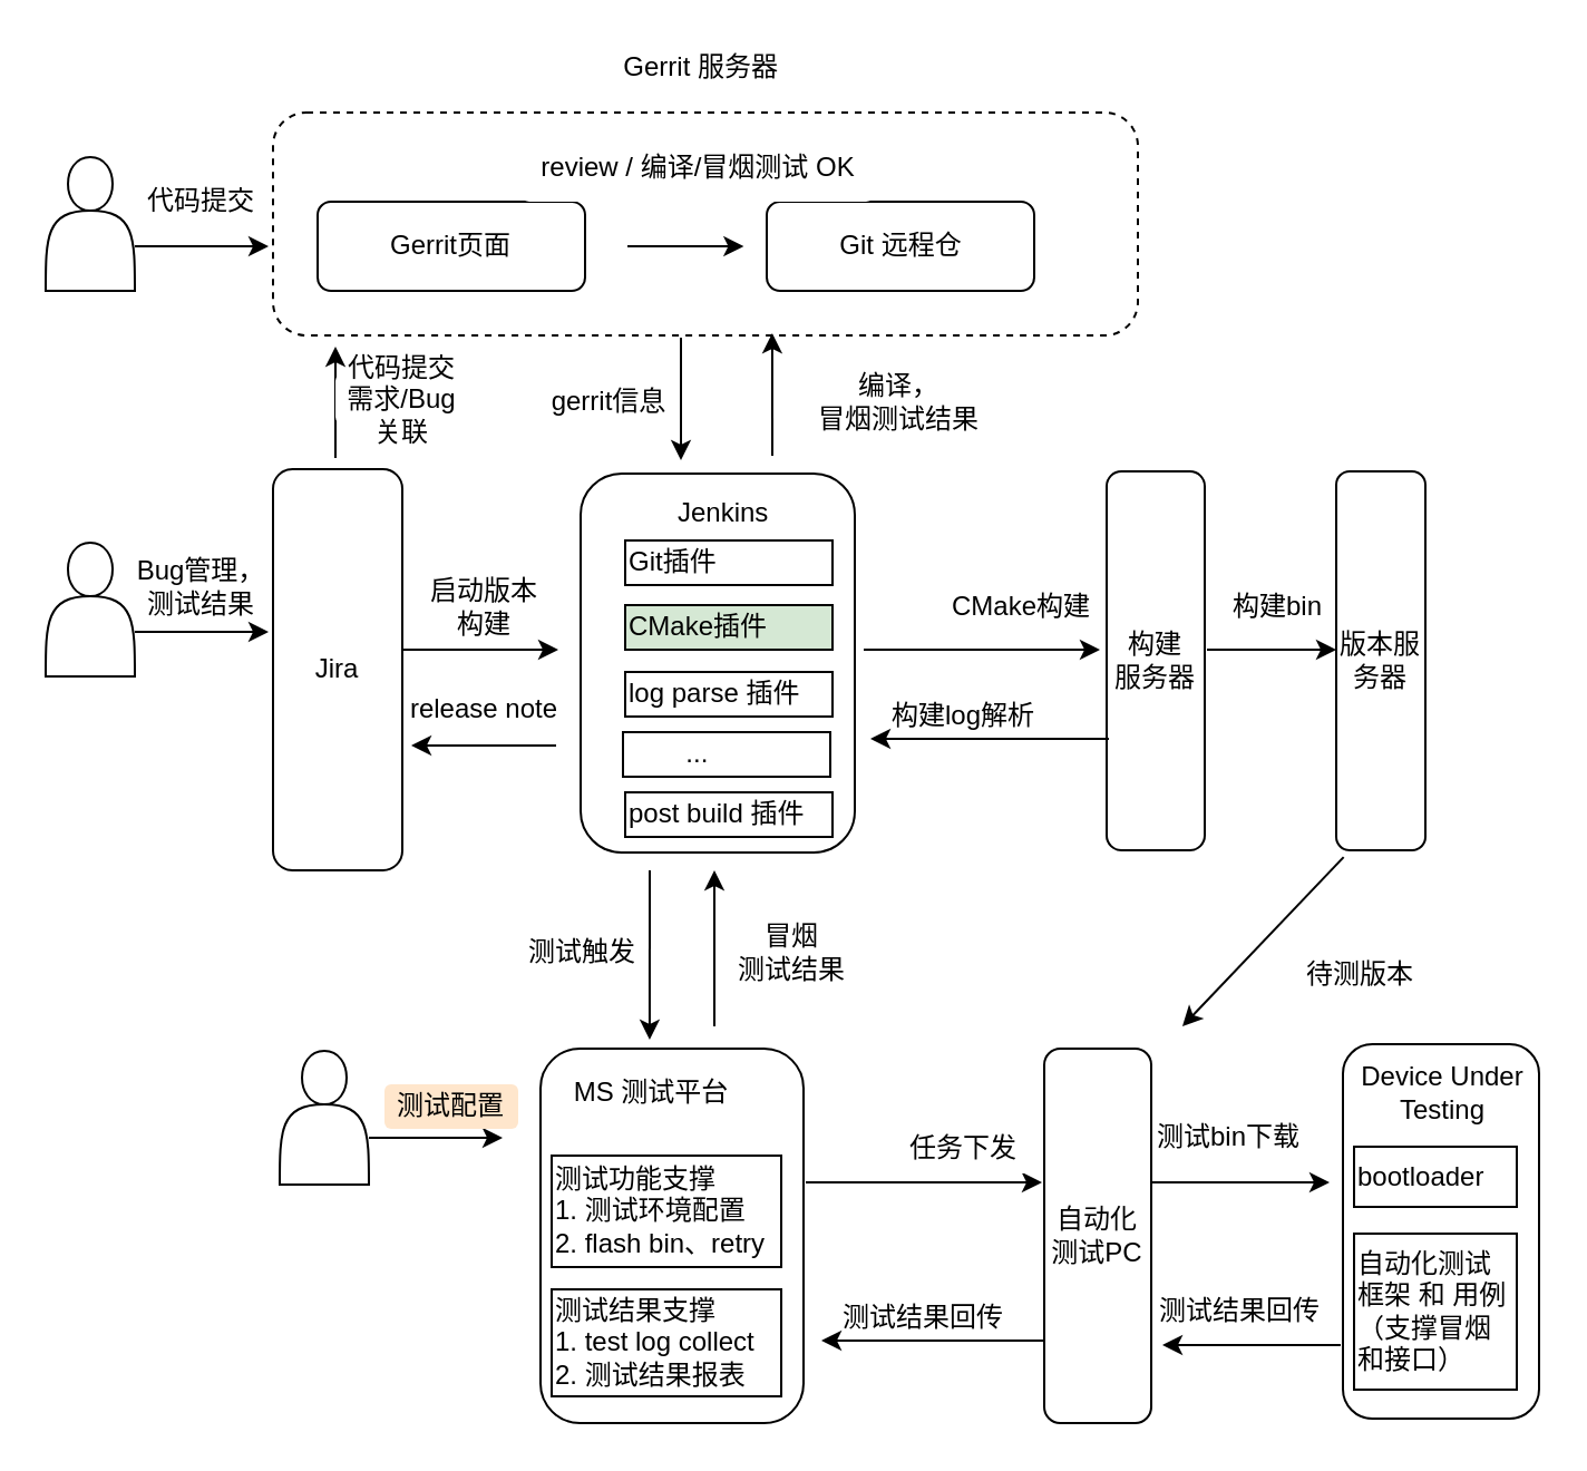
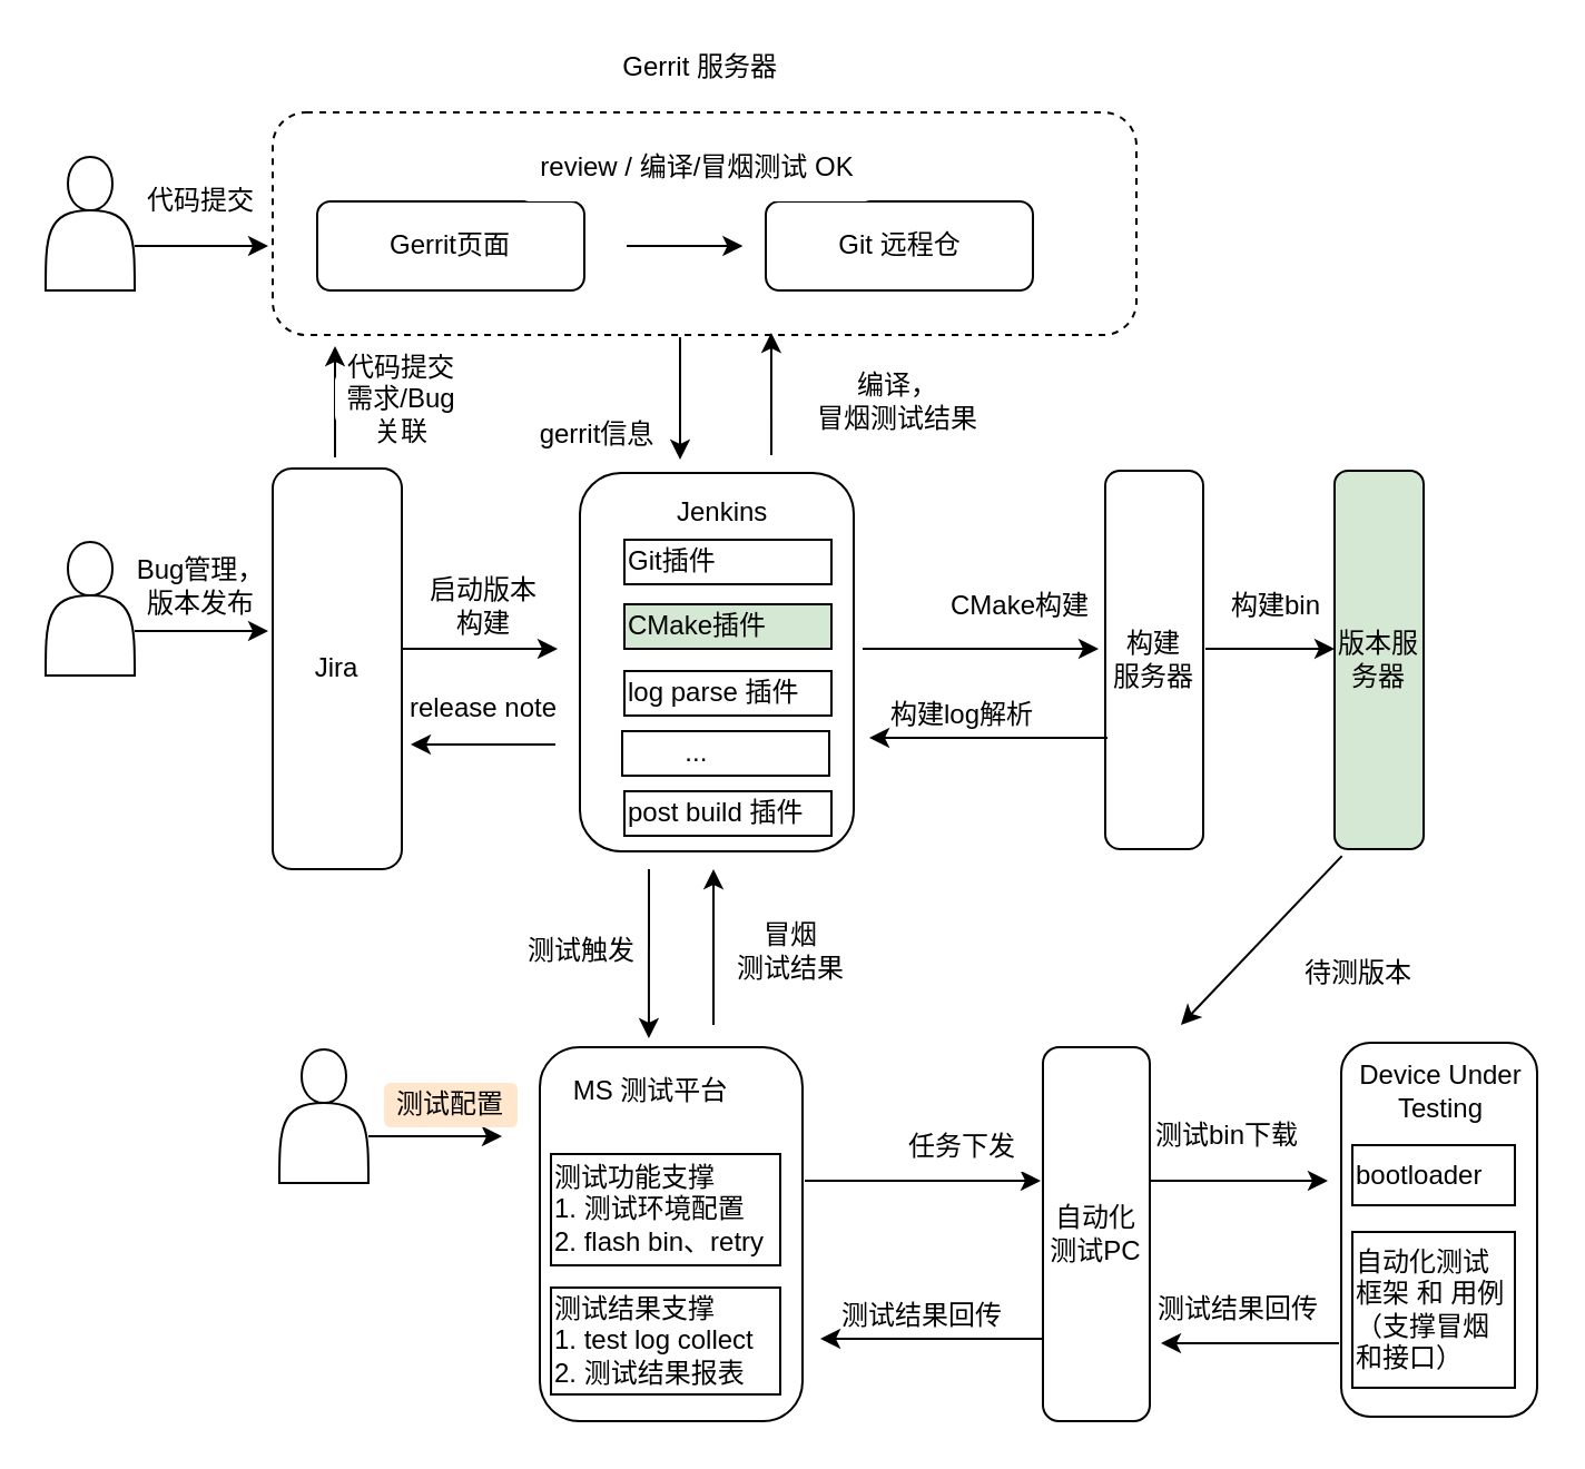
  <mxCell id="0" />
  <mxCell id="1" parent="0" />
  <mxCell id="2" value="" style="shape=actor;whiteSpace=wrap;html=1;" parent="1" vertex="1"><mxGeometry x="125" y="471" width="40" height="60" as="geometry" /></mxCell>
  <mxCell id="3" value="" style="rounded=1;whiteSpace=wrap;html=1;" parent="1" vertex="1"><mxGeometry x="260" y="212" width="123" height="170" as="geometry" /></mxCell>
  <mxCell id="4" value="Jenkins&amp;nbsp;" style="rounded=1;whiteSpace=wrap;html=1;strokeColor=none;" parent="1" vertex="1"><mxGeometry x="286" y="220" width="80" height="20" as="geometry" /></mxCell>
  <mxCell id="5" value="Git插件" style="rounded=0;whiteSpace=wrap;html=1;align=left;" parent="1" vertex="1"><mxGeometry x="280" y="242" width="93" height="20" as="geometry" /></mxCell>
  <mxCell id="6" value="CMake插件" style="rounded=0;whiteSpace=wrap;html=1;align=left;fillColor=#d5e8d4;" parent="1" vertex="1"><mxGeometry x="280" y="271" width="93" height="20" as="geometry" /></mxCell>
  <mxCell id="7" value="log parse 插件" style="rounded=0;whiteSpace=wrap;html=1;align=left;" parent="1" vertex="1"><mxGeometry x="280" y="301" width="93" height="20" as="geometry" /></mxCell>
  <mxCell id="8" value="post build 插件" style="rounded=0;whiteSpace=wrap;html=1;align=left;" parent="1" vertex="1"><mxGeometry x="280" y="355" width="93" height="20" as="geometry" /></mxCell>
  <mxCell id="9" value="" style="rounded=1;whiteSpace=wrap;html=1;" parent="1" vertex="1"><mxGeometry x="242" y="470" width="118" height="168" as="geometry" /></mxCell>
  <mxCell id="10" value="MS 测试平台" style="rounded=1;whiteSpace=wrap;html=1;strokeColor=none;" parent="1" vertex="1"><mxGeometry x="252" y="480" width="80" height="20" as="geometry" /></mxCell>
  <mxCell id="11" value="&lt;div&gt;测试功能支撑&lt;/div&gt;&lt;div&gt;1. 测试环境配置&lt;/div&gt;&lt;div&gt;2. flash bin、retry&lt;/div&gt;" style="rounded=0;whiteSpace=wrap;html=1;align=left;" parent="1" vertex="1"><mxGeometry x="247" y="518" width="103" height="50" as="geometry" /></mxCell>
  <mxCell id="12" value="&lt;div&gt;测试结果支撑&lt;/div&gt;&lt;div&gt;1. test log collect&lt;/div&gt;&lt;div&gt;2. 测试结果报表&lt;/div&gt;" style="rounded=0;whiteSpace=wrap;html=1;align=left;" parent="1" vertex="1"><mxGeometry x="247" y="578" width="103" height="48" as="geometry" /></mxCell>
  <mxCell id="13" value="" style="shape=actor;whiteSpace=wrap;html=1;" parent="1" vertex="1"><mxGeometry x="20" y="70" width="40" height="60" as="geometry" /></mxCell>
  <mxCell id="14" value="" style="rounded=1;whiteSpace=wrap;html=1;" parent="1" vertex="1"><mxGeometry x="602" y="468" width="88" height="168" as="geometry" /></mxCell>
  <mxCell id="15" value="Device Under Testing" style="rounded=1;whiteSpace=wrap;html=1;strokeColor=none;" parent="1" vertex="1"><mxGeometry x="603.5" y="480" width="86" height="20" as="geometry" /></mxCell>
  <mxCell id="16" value="&lt;div&gt;bootloader&lt;/div&gt;" style="rounded=0;whiteSpace=wrap;html=1;align=left;" parent="1" vertex="1"><mxGeometry x="607" y="514" width="73" height="27" as="geometry" /></mxCell>
  <mxCell id="17" value="自动化测试框架 和 用例&lt;br&gt;（支撑冒烟和接口）" style="rounded=0;whiteSpace=wrap;html=1;align=left;" parent="1" vertex="1"><mxGeometry x="607" y="553" width="73" height="70" as="geometry" /></mxCell>
  <mxCell id="18" value="" style="endArrow=classic;html=1;strokeWidth=1;" parent="1" edge="1"><mxGeometry width="50" height="50" relative="1" as="geometry"><mxPoint x="60" y="110" as="sourcePoint" /><mxPoint x="120" y="110" as="targetPoint" /></mxGeometry></mxCell>
  <mxCell id="19" value="代码提交" style="rounded=1;whiteSpace=wrap;html=1;strokeColor=none;" parent="1" vertex="1"><mxGeometry x="60" y="80" width="60" height="20" as="geometry" /></mxCell>
  <mxCell id="20" value="" style="endArrow=classic;html=1;strokeWidth=1;" parent="1" edge="1"><mxGeometry width="50" height="50" relative="1" as="geometry"><mxPoint x="165" y="510" as="sourcePoint" /><mxPoint x="225" y="510" as="targetPoint" /></mxGeometry></mxCell>
  <mxCell id="21" value="" style="endArrow=classic;html=1;strokeWidth=1;" parent="1" edge="1"><mxGeometry width="50" height="50" relative="1" as="geometry"><mxPoint x="514" y="530" as="sourcePoint" /><mxPoint x="596" y="530" as="targetPoint" /></mxGeometry></mxCell>
  <mxCell id="22" value="测试bin下载" style="rounded=1;whiteSpace=wrap;html=1;strokeColor=none;" parent="1" vertex="1"><mxGeometry x="516" y="500" width="70" height="20" as="geometry" /></mxCell>
  <mxCell id="23" value="" style="endArrow=classic;html=1;strokeWidth=1;" parent="1" edge="1"><mxGeometry width="50" height="50" relative="1" as="geometry"><mxPoint x="601" y="603" as="sourcePoint" /><mxPoint x="521" y="603" as="targetPoint" /></mxGeometry></mxCell>
  <mxCell id="24" value="测试结果回传" style="rounded=1;whiteSpace=wrap;html=1;strokeColor=none;" parent="1" vertex="1"><mxGeometry x="516" y="578" width="80" height="20" as="geometry" /></mxCell>
  <mxCell id="25" value="测试配置" style="rounded=1;whiteSpace=wrap;html=1;strokeColor=none;fillColor=#ffe6cc;" parent="1" vertex="1"><mxGeometry x="172" y="486" width="60" height="20" as="geometry" /></mxCell>
  <mxCell id="26" value="" style="endArrow=classic;html=1;strokeWidth=1;" parent="1" edge="1"><mxGeometry width="50" height="50" relative="1" as="geometry"><mxPoint x="387" y="291" as="sourcePoint" /><mxPoint x="493" y="291" as="targetPoint" /></mxGeometry></mxCell>
  <mxCell id="27" value="CMake构建" style="rounded=1;whiteSpace=wrap;html=1;strokeColor=none;" parent="1" vertex="1"><mxGeometry x="423" y="260" width="70" height="23" as="geometry" /></mxCell>
  <mxCell id="28" value="构建log解析" style="rounded=1;whiteSpace=wrap;html=1;strokeColor=none;" parent="1" vertex="1"><mxGeometry x="397" y="311" width="70" height="20" as="geometry" /></mxCell>
  <mxCell id="29" value="构建&lt;br&gt;服务器" style="rounded=1;whiteSpace=wrap;html=1;" parent="1" vertex="1"><mxGeometry x="496" y="211" width="44" height="170" as="geometry" /></mxCell>
  <mxCell id="30" value="" style="endArrow=classic;html=1;" parent="1" edge="1"><mxGeometry width="50" height="50" relative="1" as="geometry"><mxPoint x="497" y="331" as="sourcePoint" /><mxPoint x="390" y="331" as="targetPoint" /></mxGeometry></mxCell>
  <mxCell id="31" value="" style="rounded=1;whiteSpace=wrap;html=1;dashed=1;align=left;" parent="1" vertex="1"><mxGeometry x="122" y="50" width="388" height="100" as="geometry" /></mxCell>
  <mxCell id="32" value="Gerrit 服务器&amp;nbsp;" style="rounded=1;whiteSpace=wrap;html=1;strokeColor=none;" parent="1" vertex="1"><mxGeometry x="259" y="20" width="114" height="20" as="geometry" /></mxCell>
  <mxCell id="33" value="Gerrit页面" style="rounded=1;whiteSpace=wrap;html=1;" parent="1" vertex="1"><mxGeometry x="142" y="90" width="120" height="40" as="geometry" /></mxCell>
  <mxCell id="34" value="" style="endArrow=classic;html=1;entryX=0.485;entryY=0.6;entryDx=0;entryDy=0;entryPerimeter=0;" parent="1" edge="1"><mxGeometry width="50" height="50" relative="1" as="geometry"><mxPoint x="281" y="110" as="sourcePoint" /><mxPoint x="333.18" y="110" as="targetPoint" /></mxGeometry></mxCell>
  <mxCell id="35" value="Git 远程仓" style="rounded=1;whiteSpace=wrap;html=1;" parent="1" vertex="1"><mxGeometry x="343.5" y="90" width="120" height="40" as="geometry" /></mxCell>
  <mxCell id="36" value="" style="endArrow=classic;html=1;" parent="1" edge="1"><mxGeometry width="50" height="50" relative="1" as="geometry"><mxPoint x="305" y="151" as="sourcePoint" /><mxPoint x="305" y="206" as="targetPoint" /></mxGeometry></mxCell>
  <mxCell id="37" value="" style="endArrow=classic;html=1;entryX=0.304;entryY=1;entryDx=0;entryDy=0;entryPerimeter=0;" parent="1" edge="1"><mxGeometry width="50" height="50" relative="1" as="geometry"><mxPoint x="346" y="204" as="sourcePoint" /><mxPoint x="345.952" y="149" as="targetPoint" /></mxGeometry></mxCell>
  <mxCell id="38" value="review / 编译/冒烟测试 OK&lt;br&gt;" style="rounded=1;whiteSpace=wrap;html=1;strokeColor=none;" parent="1" vertex="1"><mxGeometry x="232.5" y="60" width="160" height="30" as="geometry" /></mxCell>
- <mxCell id="39" value="gerrit信息" style="rounded=1;whiteSpace=wrap;html=1;strokeColor=none;" parent="1" vertex="1"><mxGeometry x="243" y="170" width="60" height="20" as="geometry" /></mxCell>
+ <mxCell id="39" value="gerrit信息" style="rounded=1;whiteSpace=wrap;html=1;strokeColor=none;" parent="1" vertex="1"><mxGeometry x="238" y="185" width="60" height="20" as="geometry" /></mxCell>
  <mxCell id="40" value="编译，&lt;br&gt;冒烟测试结果" style="rounded=1;whiteSpace=wrap;html=1;strokeColor=none;" parent="1" vertex="1"><mxGeometry x="353" y="170" width="100" height="20" as="geometry" /></mxCell>
- <mxCell id="41" value="版本服务器" style="rounded=1;whiteSpace=wrap;html=1;" parent="1" vertex="1"><mxGeometry x="599" y="211" width="40" height="170" as="geometry" /></mxCell>
+ <mxCell id="41" value="版本服务器" style="rounded=1;whiteSpace=wrap;html=1;fillColor=#d5e8d4;" parent="1" vertex="1"><mxGeometry x="599" y="211" width="40" height="170" as="geometry" /></mxCell>
  <mxCell id="42" value="" style="endArrow=classic;html=1;strokeWidth=1;" parent="1" edge="1"><mxGeometry width="50" height="50" relative="1" as="geometry"><mxPoint x="541" y="291" as="sourcePoint" /><mxPoint x="599" y="291" as="targetPoint" /><Array as="points"><mxPoint x="549" y="291" /></Array></mxGeometry></mxCell>
  <mxCell id="43" value="构建bin" style="rounded=1;whiteSpace=wrap;html=1;strokeColor=none;" parent="1" vertex="1"><mxGeometry x="548" y="260" width="50" height="23" as="geometry" /></mxCell>
  <mxCell id="44" value="自动化测试PC" style="rounded=1;whiteSpace=wrap;html=1;" parent="1" vertex="1"><mxGeometry x="468" y="470" width="48" height="168" as="geometry" /></mxCell>
  <mxCell id="45" value="" style="endArrow=classic;html=1;strokeWidth=1;" parent="1" edge="1"><mxGeometry width="50" height="50" relative="1" as="geometry"><mxPoint x="361" y="530" as="sourcePoint" /><mxPoint x="467" y="530" as="targetPoint" /></mxGeometry></mxCell>
  <mxCell id="46" value="任务下发" style="rounded=1;whiteSpace=wrap;html=1;strokeColor=none;" parent="1" vertex="1"><mxGeometry x="397" y="503" width="70" height="23" as="geometry" /></mxCell>
  <mxCell id="47" value="测试结果回传" style="rounded=1;whiteSpace=wrap;html=1;strokeColor=none;" parent="1" vertex="1"><mxGeometry x="368" y="581" width="92" height="20" as="geometry" /></mxCell>
  <mxCell id="48" value="" style="endArrow=classic;html=1;entryX=0;entryY=1;entryDx=0;entryDy=0;" parent="1" target="47" edge="1"><mxGeometry width="50" height="50" relative="1" as="geometry"><mxPoint x="468" y="601" as="sourcePoint" /><mxPoint x="418" y="601" as="targetPoint" /></mxGeometry></mxCell>
  <mxCell id="49" value="测试触发" style="rounded=1;whiteSpace=wrap;html=1;strokeColor=none;" parent="1" vertex="1"><mxGeometry x="231" y="417" width="60" height="20" as="geometry" /></mxCell>
  <mxCell id="50" value="" style="endArrow=classic;html=1;entryX=0.415;entryY=-0.024;entryDx=0;entryDy=0;entryPerimeter=0;" parent="1" target="9" edge="1"><mxGeometry width="50" height="50" relative="1" as="geometry"><mxPoint x="291" y="390" as="sourcePoint" /><mxPoint x="291" y="445" as="targetPoint" /></mxGeometry></mxCell>
  <mxCell id="51" value="" style="endArrow=classic;html=1;entryX=0.304;entryY=1;entryDx=0;entryDy=0;entryPerimeter=0;" parent="1" edge="1"><mxGeometry width="50" height="50" relative="1" as="geometry"><mxPoint x="320" y="460" as="sourcePoint" /><mxPoint x="320.002" y="390" as="targetPoint" /></mxGeometry></mxCell>
  <mxCell id="52" value="冒烟&lt;br&gt;测试结果" style="rounded=1;whiteSpace=wrap;html=1;strokeColor=none;" parent="1" vertex="1"><mxGeometry x="325" y="417" width="60" height="20" as="geometry" /></mxCell>
  <mxCell id="53" value="" style="endArrow=classic;html=1;exitX=0.083;exitY=1.018;exitDx=0;exitDy=0;exitPerimeter=0;" parent="1" source="41" edge="1"><mxGeometry width="50" height="50" relative="1" as="geometry"><mxPoint x="580" y="380" as="sourcePoint" /><mxPoint x="530" y="460" as="targetPoint" /></mxGeometry></mxCell>
  <mxCell id="54" value="待测版本" style="rounded=1;whiteSpace=wrap;html=1;strokeColor=none;" parent="1" vertex="1"><mxGeometry x="580" y="427" width="60" height="20" as="geometry" /></mxCell>
  <mxCell id="55" value="" style="shape=actor;whiteSpace=wrap;html=1;" parent="1" vertex="1"><mxGeometry x="20" y="243" width="40" height="60" as="geometry" /></mxCell>
  <mxCell id="56" value="" style="endArrow=classic;html=1;strokeWidth=1;" parent="1" edge="1"><mxGeometry width="50" height="50" relative="1" as="geometry"><mxPoint x="60" y="283" as="sourcePoint" /><mxPoint x="120" y="283" as="targetPoint" /></mxGeometry></mxCell>
- <mxCell id="57" value="Bug管理，测试结果" style="rounded=1;whiteSpace=wrap;html=1;strokeColor=none;" parent="1" vertex="1"><mxGeometry x="60" y="253" width="60" height="20" as="geometry" /></mxCell>
+ <mxCell id="57" value="Bug管理，版本发布" style="rounded=1;whiteSpace=wrap;html=1;strokeColor=none;" parent="1" vertex="1"><mxGeometry x="60" y="253" width="60" height="20" as="geometry" /></mxCell>
  <mxCell id="58" value="Jira" style="rounded=1;whiteSpace=wrap;html=1;" parent="1" vertex="1"><mxGeometry x="122" y="210" width="58" height="180" as="geometry" /></mxCell>
  <mxCell id="59" value="启动版本&lt;br&gt;构建" style="rounded=1;whiteSpace=wrap;html=1;strokeColor=none;" parent="1" vertex="1"><mxGeometry x="192" y="260" width="50" height="23" as="geometry" /></mxCell>
  <mxCell id="60" value="release note" style="rounded=1;whiteSpace=wrap;html=1;strokeColor=none;" parent="1" vertex="1"><mxGeometry x="182" y="308" width="70" height="20" as="geometry" /></mxCell>
  <mxCell id="61" value="" style="endArrow=classic;html=1;" parent="1" edge="1"><mxGeometry width="50" height="50" relative="1" as="geometry"><mxPoint x="249" y="334" as="sourcePoint" /><mxPoint x="184" y="334" as="targetPoint" /></mxGeometry></mxCell>
  <mxCell id="62" value="&amp;nbsp; &amp;nbsp; &amp;nbsp; &amp;nbsp; ..." style="rounded=0;whiteSpace=wrap;html=1;align=left;" parent="1" vertex="1"><mxGeometry x="279" y="328" width="93" height="20" as="geometry" /></mxCell>
  <mxCell id="63" value="" style="endArrow=classic;html=1;strokeWidth=1;" parent="1" edge="1"><mxGeometry width="50" height="50" relative="1" as="geometry"><mxPoint x="180" y="291" as="sourcePoint" /><mxPoint x="250" y="291" as="targetPoint" /></mxGeometry></mxCell>
  <mxCell id="64" value="" style="endArrow=classic;html=1;" parent="1" edge="1"><mxGeometry width="50" height="50" relative="1" as="geometry"><mxPoint x="150" y="205" as="sourcePoint" /><mxPoint x="150" y="155" as="targetPoint" /></mxGeometry></mxCell>
  <mxCell id="65" value="代码提交 需求/Bug关联" style="rounded=1;whiteSpace=wrap;html=1;strokeColor=none;" parent="1" vertex="1"><mxGeometry x="150" y="167" width="60" height="23" as="geometry" /></mxCell>
